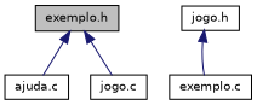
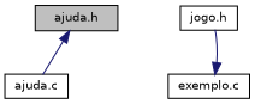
  digraph {
    node [color=black fillcolor=white fontname=Helvetica fontsize=10 shape=record style=filled]
    edge [color=midnightblue dir=back fontname=Helvetica fontsize=10 labelfontname=Helvetica labelfontsize=10 style=solid]
-   n1 [fillcolor=grey75 fontcolor=black height=0.2 label="exemplo.h" width=0.4]
+   n1 [fillcolor=grey75 fontcolor=black height=0.2 label="ajuda.h" width=0.4]
    n2 [height=0.2 label="ajuda.c" width=0.4]
-   n3 [height=0.2 label="jogo.c" width=0.4]
    n4 [height=0.2 label="jogo.h" width=0.4]
    n5 [height=0.2 label="exemplo.c" width=0.4]
    n1 -> n2
-   n1 -> n3
-   n4 -> n5
+   n5 -> n4
  }
